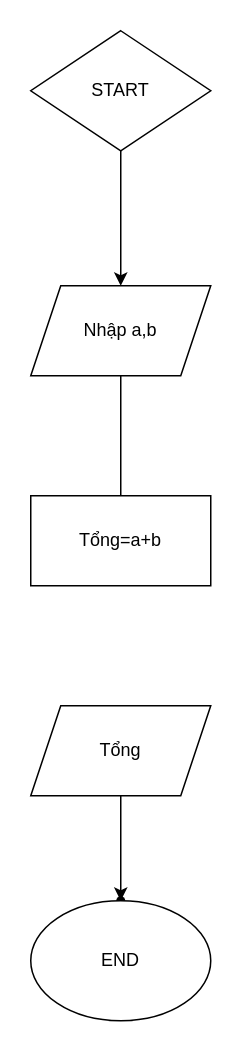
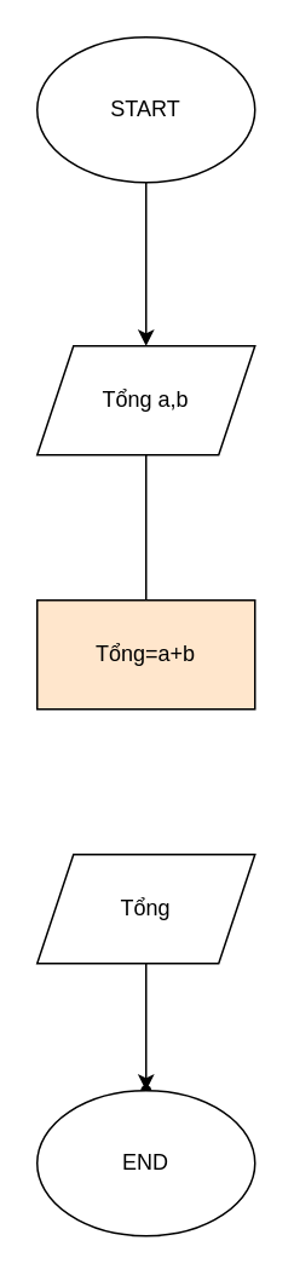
  <mxCell id="0" />
  <mxCell id="1" parent="0" />
  <mxCell id="2" value="" style="edgeStyle=orthogonalEdgeStyle;rounded=0;orthogonalLoop=1;jettySize=auto;html=1;" edge="1" parent="1" source="3" target="5"><mxGeometry relative="1" as="geometry" /></mxCell>
- <mxCell id="3" value="START" style="rhombus;whiteSpace=wrap;html=1;" vertex="1" parent="1"><mxGeometry x="20" y="20" width="120" height="80" as="geometry" /></mxCell>
+ <mxCell id="3" value="START" style="ellipse;whiteSpace=wrap;html=1;" vertex="1" parent="1"><mxGeometry x="20" y="20" width="120" height="80" as="geometry" /></mxCell>
  <mxCell id="4" value="" style="edgeStyle=orthogonalEdgeStyle;rounded=0;orthogonalLoop=1;jettySize=auto;html=1;endArrow=none;" edge="1" parent="1" source="5" target="6"><mxGeometry relative="1" as="geometry" /></mxCell>
- <mxCell id="5" value="Nhập a,b" style="shape=parallelogram;perimeter=parallelogramPerimeter;whiteSpace=wrap;html=1;fixedSize=1;" vertex="1" parent="1"><mxGeometry x="20" y="190" width="120" height="60" as="geometry" /></mxCell>
- <mxCell id="6" value="Tổng=a+b" style="whiteSpace=wrap;html=1;" vertex="1" parent="1"><mxGeometry x="20" y="330" width="120" height="60" as="geometry" /></mxCell>
+ <mxCell id="5" value="Tổng a,b" style="shape=parallelogram;perimeter=parallelogramPerimeter;whiteSpace=wrap;html=1;fixedSize=1;" vertex="1" parent="1"><mxGeometry x="20" y="190" width="120" height="60" as="geometry" /></mxCell>
+ <mxCell id="6" value="Tổng=a+b" style="whiteSpace=wrap;html=1;fillColor=#ffe6cc;" vertex="1" parent="1"><mxGeometry x="20" y="330" width="120" height="60" as="geometry" /></mxCell>
  <mxCell id="7" value="" style="edgeStyle=orthogonalEdgeStyle;rounded=0;orthogonalLoop=1;jettySize=auto;html=1;" edge="1" parent="1" source="8" target="9"><mxGeometry relative="1" as="geometry" /></mxCell>
  <mxCell id="8" value="Tổng" style="shape=parallelogram;perimeter=parallelogramPerimeter;whiteSpace=wrap;html=1;fixedSize=1;" vertex="1" parent="1"><mxGeometry x="20" y="470" width="120" height="60" as="geometry" /></mxCell>
  <mxCell id="9" value="" style="shape=waypoint;sketch=0;size=6;pointerEvents=1;points=[];fillColor=default;resizable=0;rotatable=0;perimeter=centerPerimeter;snapToPoint=1;" vertex="1" parent="1"><mxGeometry x="70" y="590" width="20" height="20" as="geometry" /></mxCell>
  <mxCell id="10" value="END" style="ellipse;whiteSpace=wrap;html=1;" vertex="1" parent="1"><mxGeometry x="20" y="600" width="120" height="80" as="geometry" /></mxCell>
